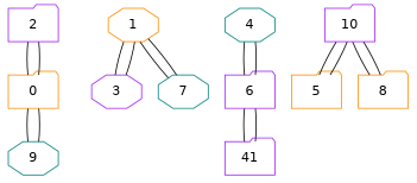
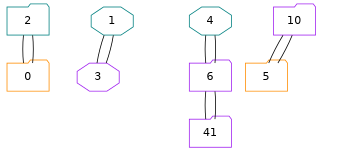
  graph {
    fontname="DejaVu Sans"
    node [color=teal fontname="DejaVu Sans" shape=folder]
    edge [fontname="DejaVu Sans"]
-   2 [color=purple]
+   2
    0 [color=darkorange]
-   9 [shape=octagon]
-   1 [color=darkorange shape=octagon]
+   1 [shape=octagon]
    3 [color=purple shape=octagon]
-   7 [shape=octagon]
    4 [shape=octagon]
    6 [color=purple]
    n9 [color=purple label=41]
    10 [color=purple]
    5 [color=darkorange]
-   8 [color=darkorange]
    2 -- 0
    0 -- 2
-   0 -- 9
-   9 -- 0
    1 -- 3
-   1 -- 7
    3 -- 1
-   7 -- 1
    4 -- 6
    6 -- 4
    6 -- n9
    n9 -- 6
    10 -- 5
-   10 -- 8
    5 -- 10
-   8 -- 10
  }
